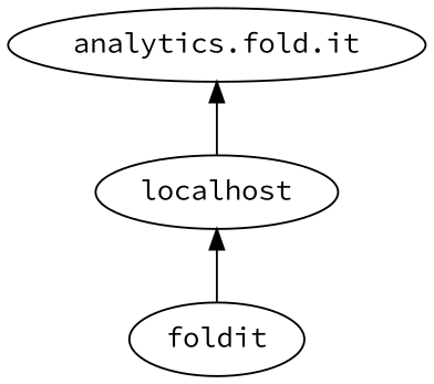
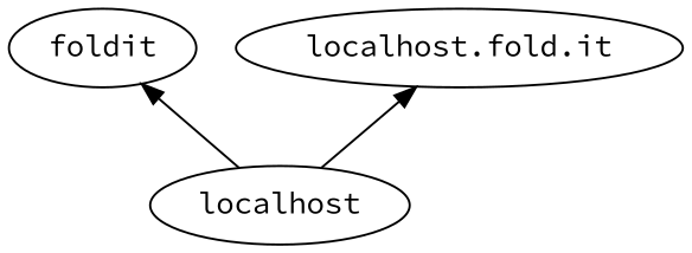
  digraph {
    fontname="Source Code Pro"
    rankdir=BT
    node [fontname="Source Code Pro"]
    edge [fontname="Source Code Pro"]
    localhost
    foldit
-   n3 [label="analytics.fold.it"]
-   foldit -> localhost
+   n3 [label="localhost.fold.it"]
+   localhost -> foldit
    localhost -> n3
  }
